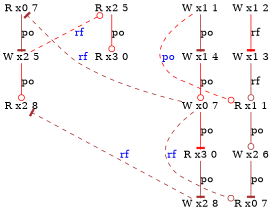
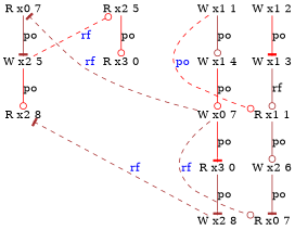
  digraph {
    node [color=darkorange idx=0 loc=2 shape=plain th=3 type=W]
    edge [arrowhead=tee color=brown]
    n1 [color=red idx=3 label="W x2 6"]
    n2 [color=red idx=4 label="R x0 7" loc=0 type=R]
    n3 [color=red label="R x0 7" loc=0 th=2 type=R]
    n4 [color=red idx=1 label="W x2 5" th=2]
    n5 [label="R x2 5" th=0 type=R]
    n6 [idx=2 label="R x2 8" th=2 type=R]
    n7 [idx=2 label="R x1 1" loc=1 type=R]
    n8 [idx=1 label="R x3 0" loc=3 th=0 type=R]
    n9 [color=red label="W x1 1" loc=1 th=1]
    n10 [color=red idx=1 label="W x1 4" loc=1 th=1]
    n11 [idx=2 label="W x0 7" loc=0 th=1]
    n12 [color=red idx=3 label="R x3 0" loc=3 th=1 type=R]
    n13 [idx=4 label="W x2 8" th=1]
    n14 [idx=1 label="W x1 3" loc=1]
    n15 [label="W x1 2" loc=1]
    n1 -> n2 [label=po]
    n3 -> n4 [label=po]
    n4 -> n5 [arrowhead=odot color=red constraint=false fontcolor=blue from_idx=1 from_th=2 label=rf style=dashed to_idx=0 to_th=0]
    n4 -> n6 [arrowhead=odot color=red label=po]
    n5 -> n8 [arrowhead=odot color=red label=po]
    n7 -> n1 [arrowhead=odot label=po]
    n9 -> n7 [arrowhead=odot color=red constraint=false fontcolor=blue from_idx=0 from_th=1 label=po style=dashed to_idx=2 to_th=3]
-   n9 -> n10 [label=po]
+   n9 -> n10 [arrowhead=odot label=po]
    n10 -> n11 [arrowhead=odot color=red label=po]
    n11 -> n2 [arrowhead=odot constraint=false fontcolor=blue from_idx=2 from_th=1 label=rf style=dashed to_idx=4 to_th=3]
    n11 -> n3 [constraint=false fontcolor=blue from_idx=2 from_th=1 label=rf style=dashed to_idx=0 to_th=2]
    n11 -> n12 [color=red label=po]
    n12 -> n13 [label=po]
    n13 -> n6 [constraint=false fontcolor=blue from_idx=4 from_th=1 label=rf style=dashed to_idx=2 to_th=2]
    n14 -> n7 [arrowhead=odot label=rf]
-   n15 -> n14 [color=red label=rf]
+   n15 -> n14 [color=red label=po]
  }
